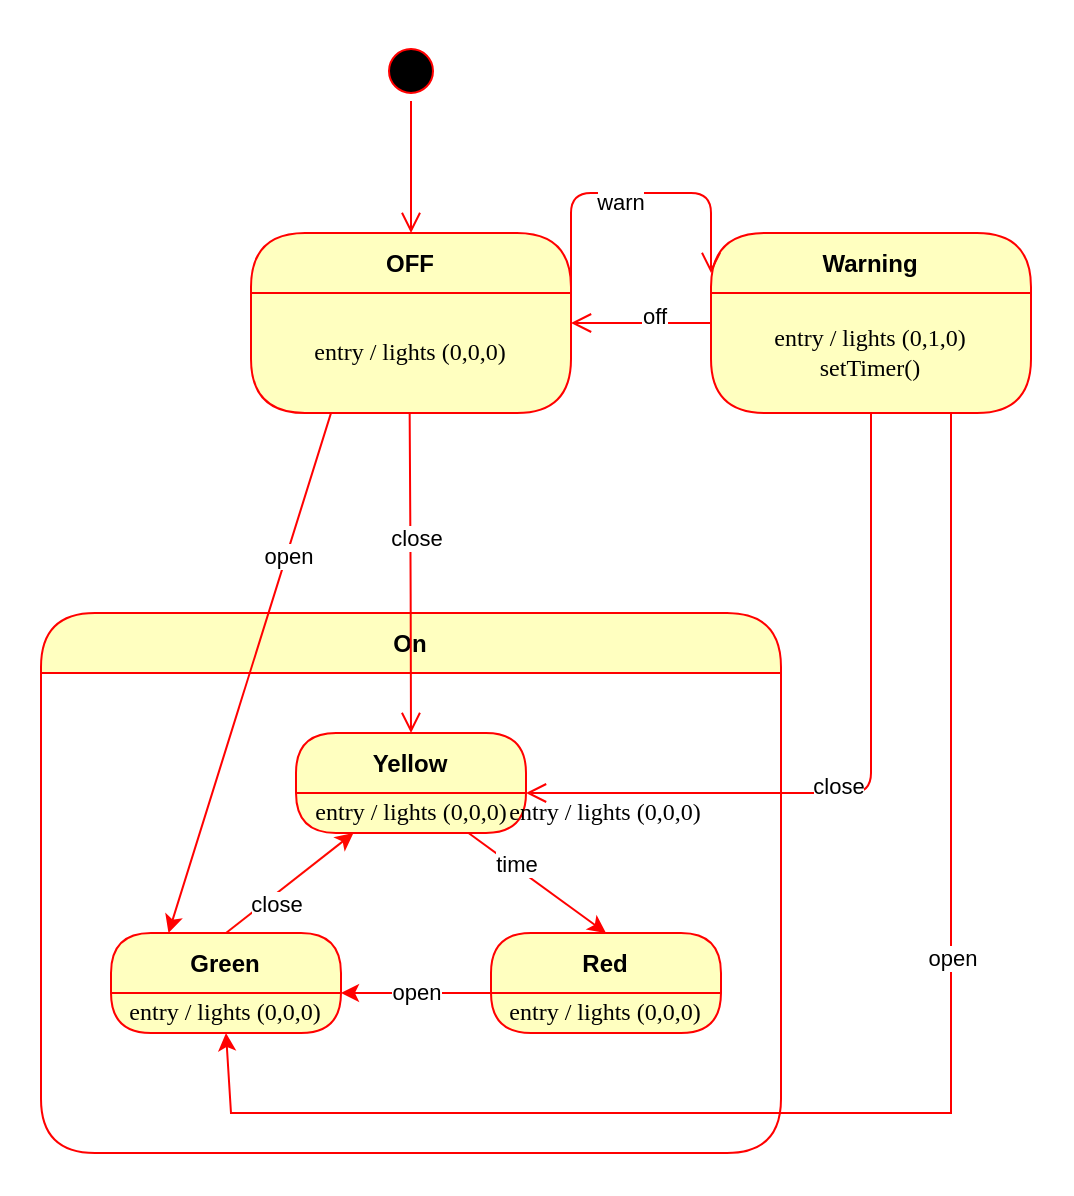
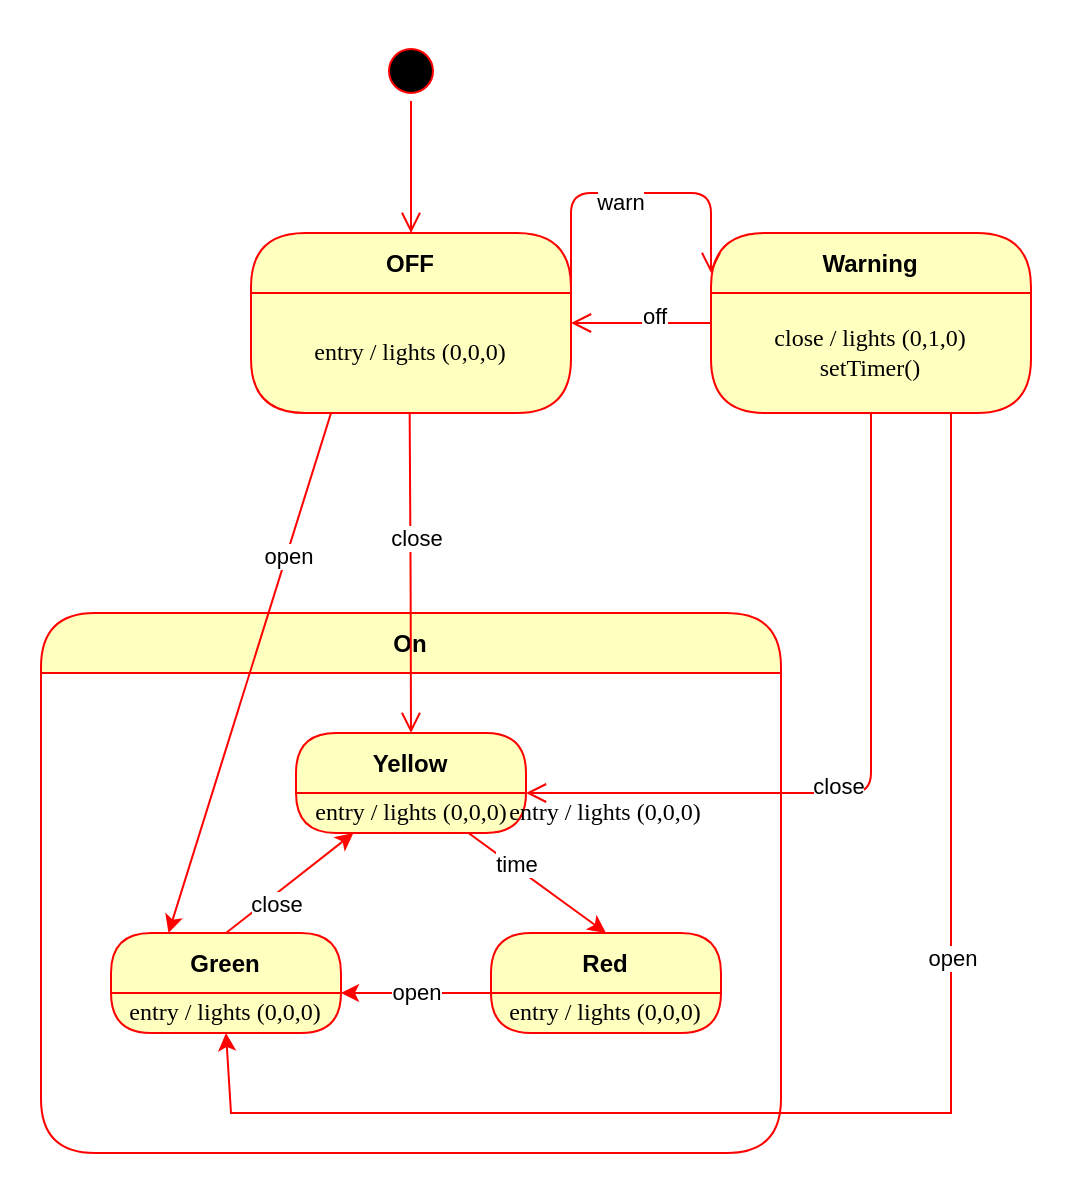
  <mxCell id="0" />
  <mxCell id="1" parent="0" />
  <mxCell id="2" value="" style="ellipse;html=1;shape=startState;fillColor=#000000;strokeColor=#ff0000;rounded=1;shadow=0;comic=0;labelBackgroundColor=none;fontFamily=Verdana;fontSize=12;fontColor=#000000;align=center;direction=south;" parent="1" vertex="1"><mxGeometry x="190" y="20" width="30" height="30" as="geometry" /></mxCell>
  <mxCell id="3" style="edgeStyle=orthogonalEdgeStyle;html=1;labelBackgroundColor=none;endArrow=open;endSize=8;strokeColor=#ff0000;fontFamily=Verdana;fontSize=12;align=left;entryX=0.5;entryY=0;entryDx=0;entryDy=0;" parent="1" source="2" target="4" edge="1"><mxGeometry relative="1" as="geometry"><mxPoint x="205" y="125" as="targetPoint" /></mxGeometry></mxCell>
  <mxCell id="4" value="OFF" style="swimlane;fontStyle=1;align=center;verticalAlign=middle;childLayout=stackLayout;horizontal=1;startSize=30;horizontalStack=0;resizeParent=0;resizeLast=1;container=0;fontColor=#000000;collapsible=0;rounded=1;arcSize=30;strokeColor=#ff0000;fillColor=#ffffc0;swimlaneFillColor=#ffffc0;dropTarget=0;" parent="1" vertex="1"><mxGeometry x="125" y="116" width="160" height="90" as="geometry" /></mxCell>
  <mxCell id="5" value="&lt;font face=&quot;Verdana&quot;&gt;entry / lights (0,0,0)&lt;/font&gt;" style="text;html=1;strokeColor=none;fillColor=none;align=center;verticalAlign=middle;spacingLeft=4;spacingRight=4;whiteSpace=wrap;overflow=hidden;rotatable=0;fontColor=#000000;" parent="4" vertex="1"><mxGeometry y="30" width="160" height="60" as="geometry" /></mxCell>
  <mxCell id="6" value="On" style="swimlane;fillColor=#ffffc0;strokeColor=#ff0000;fontColor=#000000;startSize=30;rounded=1;arcSize=30;swimlaneFillColor=none;" parent="1" vertex="1"><mxGeometry x="20" y="306" width="370" height="270" as="geometry" /></mxCell>
  <mxCell id="7" value="Yellow" style="swimlane;fontStyle=1;align=center;verticalAlign=middle;childLayout=stackLayout;horizontal=1;startSize=30;horizontalStack=0;resizeParent=0;resizeLast=1;container=0;fontColor=#000000;collapsible=0;rounded=1;arcSize=30;strokeColor=#ff0000;fillColor=#ffffc0;swimlaneFillColor=#ffffc0;dropTarget=0;" parent="6" vertex="1"><mxGeometry x="127.5" y="60" width="115" height="50" as="geometry" /></mxCell>
  <mxCell id="8" value="&lt;font face=&quot;Verdana&quot;&gt;entry / lights (0,0,0)&lt;/font&gt;" style="text;html=1;strokeColor=none;fillColor=none;align=center;verticalAlign=middle;spacingLeft=4;spacingRight=4;whiteSpace=wrap;overflow=hidden;rotatable=0;fontColor=#000000;" parent="7" vertex="1"><mxGeometry y="30" width="115" height="20" as="geometry" /></mxCell>
  <mxCell id="9" style="rounded=0;orthogonalLoop=1;jettySize=auto;html=1;exitX=0.5;exitY=0;exitDx=0;exitDy=0;entryX=0.25;entryY=1;entryDx=0;entryDy=0;strokeColor=#FF0800;" parent="6" source="11" target="8" edge="1"><mxGeometry relative="1" as="geometry" /></mxCell>
  <mxCell id="10" value="close" style="edgeLabel;html=1;align=center;verticalAlign=middle;resizable=0;points=[];" parent="9" vertex="1" connectable="0"><mxGeometry x="-0.312" y="-4" relative="1" as="geometry"><mxPoint as="offset" /></mxGeometry></mxCell>
  <mxCell id="11" value="Green" style="swimlane;fontStyle=1;align=center;verticalAlign=middle;childLayout=stackLayout;horizontal=1;startSize=30;horizontalStack=0;resizeParent=0;resizeLast=1;container=0;fontColor=#000000;collapsible=0;rounded=1;arcSize=30;strokeColor=#ff0000;fillColor=#ffffc0;swimlaneFillColor=#ffffc0;dropTarget=0;" parent="6" vertex="1"><mxGeometry x="35" y="160" width="115" height="50" as="geometry" /></mxCell>
  <mxCell id="12" value="&lt;font face=&quot;Verdana&quot;&gt;entry / lights (0,0,0)&lt;/font&gt;" style="text;html=1;strokeColor=none;fillColor=none;align=center;verticalAlign=middle;spacingLeft=4;spacingRight=4;whiteSpace=wrap;overflow=hidden;rotatable=0;fontColor=#000000;" parent="11" vertex="1"><mxGeometry y="30" width="115" height="20" as="geometry" /></mxCell>
  <mxCell id="13" value="&lt;font face=&quot;Verdana&quot;&gt;entry / lights (0,0,0)&lt;/font&gt;" style="text;html=1;strokeColor=none;fillColor=none;align=center;verticalAlign=middle;spacingLeft=4;spacingRight=4;whiteSpace=wrap;overflow=hidden;rotatable=0;fontColor=#000000;" parent="6" vertex="1"><mxGeometry x="225" y="90" width="115" height="20" as="geometry" /></mxCell>
  <mxCell id="14" value="Warning" style="swimlane;fontStyle=1;align=center;verticalAlign=middle;childLayout=stackLayout;horizontal=1;startSize=30;horizontalStack=0;resizeParent=0;resizeLast=1;container=0;fontColor=#000000;collapsible=0;rounded=1;arcSize=30;strokeColor=#ff0000;fillColor=#ffffc0;swimlaneFillColor=#ffffc0;dropTarget=0;" parent="1" vertex="1"><mxGeometry x="355" y="116" width="160" height="90" as="geometry" /></mxCell>
- <mxCell id="15" value="&lt;font face=&quot;Verdana&quot;&gt;entry / lights (0,1,0)&lt;br&gt;setTimer()&lt;br&gt;&lt;/font&gt;" style="text;html=1;strokeColor=none;fillColor=none;align=center;verticalAlign=middle;spacingLeft=4;spacingRight=4;whiteSpace=wrap;overflow=hidden;rotatable=0;fontColor=#000000;" parent="14" vertex="1"><mxGeometry y="30" width="160" height="60" as="geometry" /></mxCell>
+ <mxCell id="15" value="&lt;font face=&quot;Verdana&quot;&gt;close / lights (0,1,0)&lt;br&gt;setTimer()&lt;br&gt;&lt;/font&gt;" style="text;html=1;strokeColor=none;fillColor=none;align=center;verticalAlign=middle;spacingLeft=4;spacingRight=4;whiteSpace=wrap;overflow=hidden;rotatable=0;fontColor=#000000;" parent="14" vertex="1"><mxGeometry y="30" width="160" height="60" as="geometry" /></mxCell>
  <mxCell id="16" style="edgeStyle=orthogonalEdgeStyle;html=1;labelBackgroundColor=none;endArrow=open;endSize=8;strokeColor=#ff0000;fontFamily=Verdana;fontSize=12;align=left;exitX=1;exitY=0.25;exitDx=0;exitDy=0;" parent="1" source="5" edge="1"><mxGeometry relative="1" as="geometry"><mxPoint x="355" y="136" as="targetPoint" /><mxPoint x="215" y="60" as="sourcePoint" /><Array as="points"><mxPoint x="285" y="96" /><mxPoint x="355" y="96" /></Array></mxGeometry></mxCell>
  <mxCell id="17" value="warn" style="edgeLabel;html=1;align=center;verticalAlign=middle;resizable=0;points=[];" parent="16" vertex="1" connectable="0"><mxGeometry x="0.019" y="-4" relative="1" as="geometry"><mxPoint as="offset" /></mxGeometry></mxCell>
  <mxCell id="18" style="edgeStyle=orthogonalEdgeStyle;html=1;labelBackgroundColor=none;endArrow=open;endSize=8;strokeColor=#ff0000;fontFamily=Verdana;fontSize=12;align=left;entryX=1;entryY=0;entryDx=0;entryDy=0;exitX=0.5;exitY=1;exitDx=0;exitDy=0;" parent="1" source="15" target="8" edge="1"><mxGeometry relative="1" as="geometry"><mxPoint x="204.33" y="272" as="targetPoint" /><mxPoint x="204.33" y="206" as="sourcePoint" /><Array as="points"><mxPoint x="435" y="396" /></Array></mxGeometry></mxCell>
  <mxCell id="19" value="close" style="edgeLabel;html=1;align=center;verticalAlign=middle;resizable=0;points=[];" parent="18" vertex="1" connectable="0"><mxGeometry x="0.081" y="-4" relative="1" as="geometry"><mxPoint x="-11" as="offset" /></mxGeometry></mxCell>
  <mxCell id="20" style="edgeStyle=orthogonalEdgeStyle;html=1;labelBackgroundColor=none;endArrow=open;endSize=8;strokeColor=#ff0000;fontFamily=Verdana;fontSize=12;align=left;entryX=1;entryY=0.25;entryDx=0;entryDy=0;exitX=0;exitY=0.25;exitDx=0;exitDy=0;" parent="1" source="15" target="5" edge="1"><mxGeometry relative="1" as="geometry"><mxPoint x="225" y="136" as="targetPoint" /><mxPoint x="225" y="70" as="sourcePoint" /></mxGeometry></mxCell>
  <mxCell id="21" value="off" style="edgeLabel;html=1;align=center;verticalAlign=middle;resizable=0;points=[];" parent="20" vertex="1" connectable="0"><mxGeometry x="-0.171" y="-4" relative="1" as="geometry"><mxPoint as="offset" /></mxGeometry></mxCell>
  <mxCell id="22" style="edgeStyle=orthogonalEdgeStyle;html=1;labelBackgroundColor=none;endArrow=open;endSize=8;strokeColor=#ff0000;fontFamily=Verdana;fontSize=12;align=left;entryX=0.5;entryY=0;entryDx=0;entryDy=0;" parent="1" target="7" edge="1"><mxGeometry relative="1" as="geometry"><mxPoint x="204.33" y="272" as="targetPoint" /><mxPoint x="204.33" y="206" as="sourcePoint" /></mxGeometry></mxCell>
  <mxCell id="23" value="close" style="edgeLabel;html=1;align=center;verticalAlign=middle;resizable=0;points=[];" parent="22" vertex="1" connectable="0"><mxGeometry x="-0.216" y="3" relative="1" as="geometry"><mxPoint as="offset" /></mxGeometry></mxCell>
  <mxCell id="24" value="Red" style="swimlane;fontStyle=1;align=center;verticalAlign=middle;childLayout=stackLayout;horizontal=1;startSize=30;horizontalStack=0;resizeParent=0;resizeLast=1;container=0;fontColor=#000000;collapsible=0;rounded=1;arcSize=30;strokeColor=#ff0000;fillColor=#ffffc0;swimlaneFillColor=#ffffc0;dropTarget=0;" parent="1" vertex="1"><mxGeometry x="245" y="466" width="115" height="50" as="geometry" /></mxCell>
  <mxCell id="25" value="&lt;font face=&quot;Verdana&quot;&gt;entry / lights (0,0,0)&lt;/font&gt;" style="text;html=1;strokeColor=none;fillColor=none;align=center;verticalAlign=middle;spacingLeft=4;spacingRight=4;whiteSpace=wrap;overflow=hidden;rotatable=0;fontColor=#000000;" parent="24" vertex="1"><mxGeometry y="30" width="115" height="20" as="geometry" /></mxCell>
  <mxCell id="26" style="edgeStyle=none;rounded=0;orthogonalLoop=1;jettySize=auto;html=1;exitX=0.75;exitY=1;exitDx=0;exitDy=0;entryX=0.5;entryY=0;entryDx=0;entryDy=0;strokeColor=#FF0000;" parent="1" source="8" target="24" edge="1"><mxGeometry relative="1" as="geometry" /></mxCell>
  <mxCell id="27" value="time" style="edgeLabel;html=1;align=center;verticalAlign=middle;resizable=0;points=[];" parent="26" vertex="1" connectable="0"><mxGeometry x="-0.322" y="2" relative="1" as="geometry"><mxPoint x="-1" as="offset" /></mxGeometry></mxCell>
  <mxCell id="28" value="open" style="edgeStyle=none;rounded=0;orthogonalLoop=1;jettySize=auto;html=1;exitX=0;exitY=0;exitDx=0;exitDy=0;entryX=1;entryY=0;entryDx=0;entryDy=0;strokeColor=#FF0000;" parent="1" source="25" target="12" edge="1"><mxGeometry relative="1" as="geometry" /></mxCell>
  <mxCell id="29" style="rounded=0;orthogonalLoop=1;jettySize=auto;html=1;exitX=0.25;exitY=1;exitDx=0;exitDy=0;entryX=0.25;entryY=0;entryDx=0;entryDy=0;strokeColor=#FF0000;" edge="1" parent="1" source="5" target="11"><mxGeometry relative="1" as="geometry" /></mxCell>
  <mxCell id="30" value="open" style="edgeLabel;html=1;align=center;verticalAlign=middle;resizable=0;points=[];" vertex="1" connectable="0" parent="29"><mxGeometry x="-0.449" y="1" relative="1" as="geometry"><mxPoint as="offset" /></mxGeometry></mxCell>
  <mxCell id="31" style="edgeStyle=none;rounded=0;orthogonalLoop=1;jettySize=auto;html=1;exitX=0.75;exitY=1;exitDx=0;exitDy=0;strokeColor=#FF0000;entryX=0.5;entryY=1;entryDx=0;entryDy=0;" edge="1" parent="1" source="15" target="12"><mxGeometry relative="1" as="geometry"><mxPoint x="135" y="556" as="targetPoint" /><Array as="points"><mxPoint x="475" y="556" /><mxPoint x="115" y="556" /></Array></mxGeometry></mxCell>
  <mxCell id="32" value="open" style="edgeLabel;html=1;align=center;verticalAlign=middle;resizable=0;points=[];" vertex="1" connectable="0" parent="31"><mxGeometry x="-0.275" relative="1" as="geometry"><mxPoint as="offset" /></mxGeometry></mxCell>
